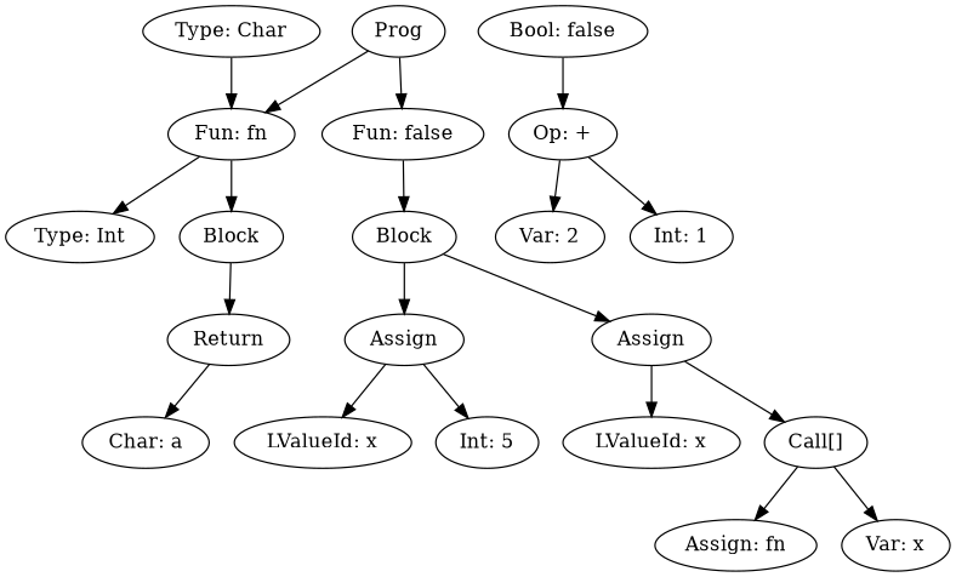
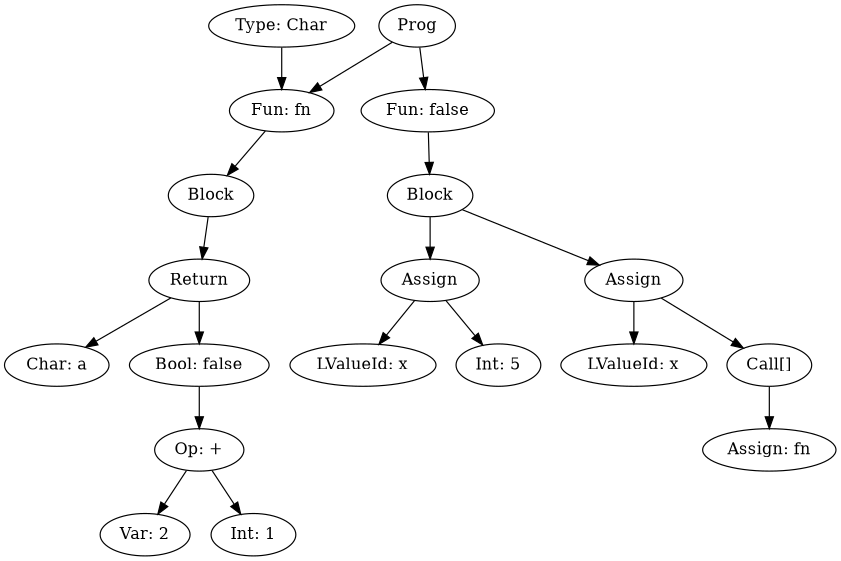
  digraph {
    n1 [label=Prog]
    n2 [label="Fun: fn"]
    n3 [label="Fun: false"]
-   n4 [label="Type: Int"]
    n5 [label=Block]
    n6 [label=Block]
    n7 [label="Type: Char"]
    n8 [label=Return]
    n9 [label="Char: a"]
    n10 [label="Bool: false"]
    n11 [label="Op: +"]
    n12 [label="Var: 2"]
    n13 [label="Int: 1"]
    n14 [label=Assign]
    n15 [label=Assign]
    n16 [label="LValueId: x"]
    n17 [label="Int: 5"]
    n18 [label="LValueId: x"]
    n19 [label="Call[]"]
    n20 [label="Assign: fn"]
-   n21 [label="Var: x"]
    n1 -> n2
    n1 -> n3
-   n2 -> n4
    n2 -> n5
    n3 -> n6
    n5 -> n8
    n6 -> n14
    n6 -> n15
    n7 -> n2
    n8 -> n9
+   n8 -> n10
    n10 -> n11
    n11 -> n12
    n11 -> n13
    n14 -> n16
    n14 -> n17
    n15 -> n18
    n15 -> n19
    n19 -> n20
-   n19 -> n21
  }
